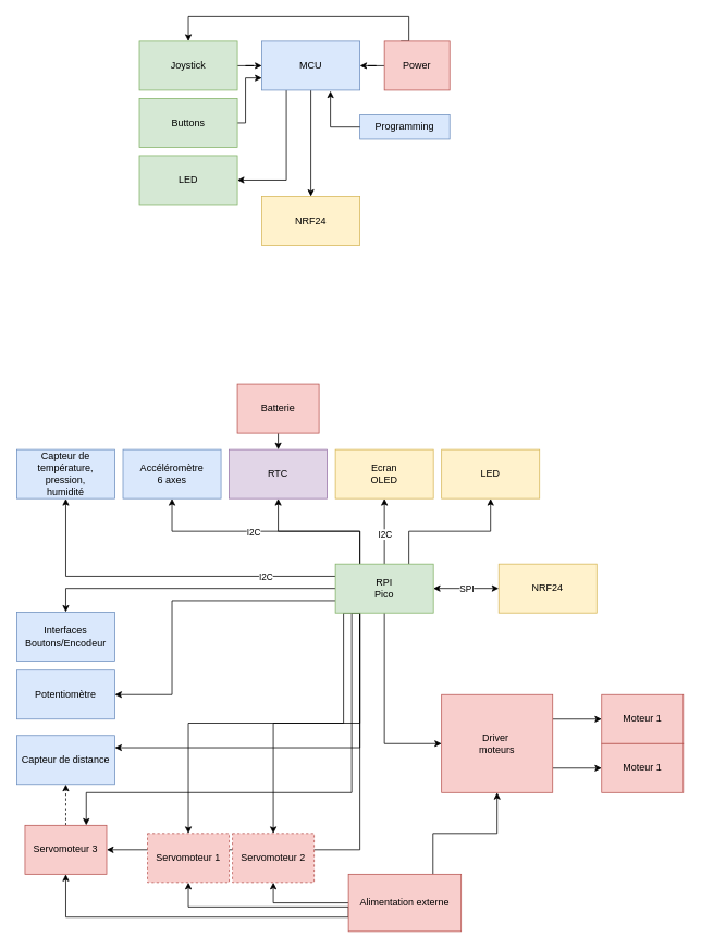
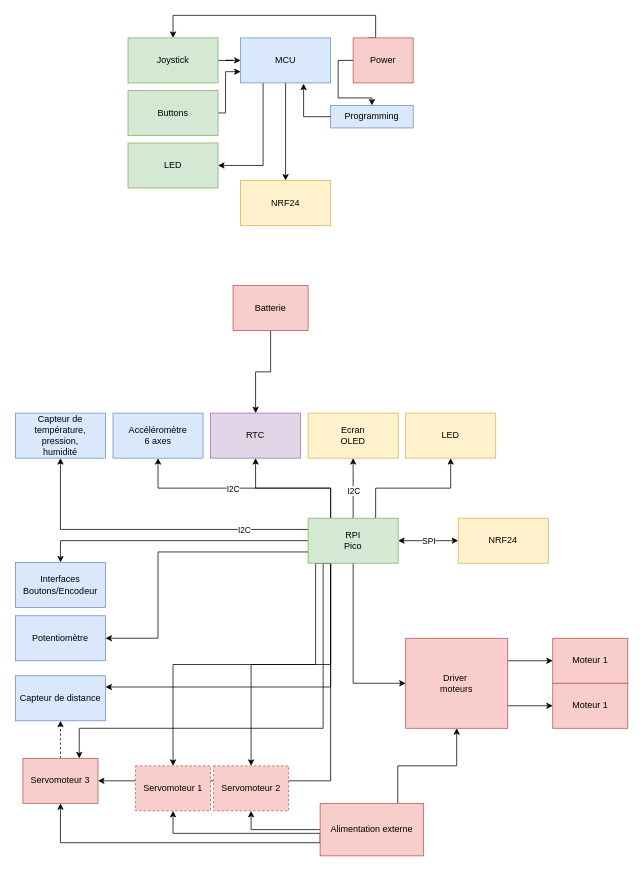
  <mxCell id="0" />
  <mxCell id="1" parent="0" />
  <mxCell id="2" value="NRF24" style="rounded=0;whiteSpace=wrap;html=1;fillColor=#fff2cc;strokeColor=#d6b656;" parent="1" vertex="1"><mxGeometry x="320" y="240" width="120" height="60" as="geometry" /></mxCell>
  <mxCell id="3" style="edgeStyle=orthogonalEdgeStyle;rounded=0;orthogonalLoop=1;jettySize=auto;html=1;exitX=0.5;exitY=1;exitDx=0;exitDy=0;" parent="1" source="5" target="2" edge="1"><mxGeometry relative="1" as="geometry" /></mxCell>
  <mxCell id="4" style="edgeStyle=orthogonalEdgeStyle;rounded=0;orthogonalLoop=1;jettySize=auto;html=1;exitX=0.25;exitY=1;exitDx=0;exitDy=0;entryX=1;entryY=0.5;entryDx=0;entryDy=0;" parent="1" source="5" target="15" edge="1"><mxGeometry relative="1" as="geometry" /></mxCell>
  <mxCell id="5" value="MCU" style="rounded=0;whiteSpace=wrap;html=1;fillColor=#dae8fc;strokeColor=#6c8ebf;" parent="1" vertex="1"><mxGeometry x="320" y="50" width="120" height="60" as="geometry" /></mxCell>
- <mxCell id="6" style="edgeStyle=orthogonalEdgeStyle;rounded=0;orthogonalLoop=1;jettySize=auto;html=1;exitX=0;exitY=0.5;exitDx=0;exitDy=0;" parent="1" source="8" target="5" edge="1"><mxGeometry relative="1" as="geometry" /></mxCell>
+ <mxCell id="6" style="edgeStyle=orthogonalEdgeStyle;rounded=0;orthogonalLoop=1;jettySize=auto;html=1;exitX=0;exitY=0.5;exitDx=0;exitDy=0;" parent="1" source="8" target="13" edge="1"><mxGeometry relative="1" as="geometry" /></mxCell>
  <mxCell id="7" style="edgeStyle=orthogonalEdgeStyle;rounded=0;orthogonalLoop=1;jettySize=auto;html=1;exitX=0.25;exitY=0;exitDx=0;exitDy=0;entryX=0.5;entryY=0;entryDx=0;entryDy=0;" parent="1" source="8" target="10" edge="1"><mxGeometry relative="1" as="geometry"><Array as="points"><mxPoint x="500" y="20" /><mxPoint x="230" y="20" /></Array></mxGeometry></mxCell>
  <mxCell id="8" value="Power" style="rounded=0;whiteSpace=wrap;html=1;fillColor=#f8cecc;strokeColor=#b85450;" parent="1" vertex="1"><mxGeometry x="470" y="50" width="80" height="60" as="geometry" /></mxCell>
  <mxCell id="9" style="edgeStyle=orthogonalEdgeStyle;rounded=0;orthogonalLoop=1;jettySize=auto;html=1;exitX=1;exitY=0.5;exitDx=0;exitDy=0;" parent="1" source="10" target="5" edge="1"><mxGeometry relative="1" as="geometry" /></mxCell>
  <mxCell id="10" value="Joystick" style="rounded=0;whiteSpace=wrap;html=1;fillColor=#d5e8d4;strokeColor=#82b366;" parent="1" vertex="1"><mxGeometry x="170" y="50" width="120" height="60" as="geometry" /></mxCell>
  <mxCell id="11" style="edgeStyle=orthogonalEdgeStyle;rounded=0;orthogonalLoop=1;jettySize=auto;html=1;exitX=1;exitY=0.5;exitDx=0;exitDy=0;entryX=0;entryY=0.75;entryDx=0;entryDy=0;" parent="1" source="12" target="5" edge="1"><mxGeometry relative="1" as="geometry"><Array as="points"><mxPoint x="300" y="150" /><mxPoint x="300" y="95" /></Array></mxGeometry></mxCell>
  <mxCell id="12" value="Buttons" style="rounded=0;whiteSpace=wrap;html=1;fillColor=#d5e8d4;strokeColor=#82b366;" parent="1" vertex="1"><mxGeometry x="170" y="120" width="120" height="60" as="geometry" /></mxCell>
  <mxCell id="13" value="Programming" style="rounded=0;whiteSpace=wrap;html=1;fillColor=#dae8fc;strokeColor=#6c8ebf;" parent="1" vertex="1"><mxGeometry x="440" y="140" width="110" height="30" as="geometry" /></mxCell>
  <mxCell id="14" style="edgeStyle=orthogonalEdgeStyle;rounded=0;orthogonalLoop=1;jettySize=auto;html=1;exitX=0;exitY=0.5;exitDx=0;exitDy=0;entryX=0.7;entryY=1.017;entryDx=0;entryDy=0;entryPerimeter=0;" parent="1" source="13" target="5" edge="1"><mxGeometry relative="1" as="geometry" /></mxCell>
  <mxCell id="15" value="LED" style="rounded=0;whiteSpace=wrap;html=1;fillColor=#d5e8d4;strokeColor=#82b366;" parent="1" vertex="1"><mxGeometry x="170" y="190" width="120" height="60" as="geometry" /></mxCell>
  <mxCell id="16" style="edgeStyle=orthogonalEdgeStyle;rounded=0;orthogonalLoop=1;jettySize=auto;html=1;exitX=1;exitY=0.5;exitDx=0;exitDy=0;startArrow=classic;startFill=1;" parent="1" source="34" target="35" edge="1"><mxGeometry relative="1" as="geometry" /></mxCell>
  <mxCell id="17" value="SPI" style="edgeLabel;html=1;align=center;verticalAlign=middle;resizable=0;points=[];" parent="16" vertex="1" connectable="0"><mxGeometry relative="1" as="geometry"><mxPoint as="offset" /></mxGeometry></mxCell>
  <mxCell id="18" style="edgeStyle=orthogonalEdgeStyle;rounded=0;orthogonalLoop=1;jettySize=auto;html=1;exitX=0.5;exitY=1;exitDx=0;exitDy=0;entryX=0;entryY=0.5;entryDx=0;entryDy=0;" parent="1" source="34" target="38" edge="1"><mxGeometry relative="1" as="geometry" /></mxCell>
  <mxCell id="19" style="edgeStyle=orthogonalEdgeStyle;rounded=0;orthogonalLoop=1;jettySize=auto;html=1;exitX=0.5;exitY=0;exitDx=0;exitDy=0;entryX=0.5;entryY=1;entryDx=0;entryDy=0;" parent="1" source="34" target="43" edge="1"><mxGeometry relative="1" as="geometry" /></mxCell>
  <mxCell id="20" value="I2C" style="edgeLabel;html=1;align=center;verticalAlign=middle;resizable=0;points=[];" parent="19" vertex="1" connectable="0"><mxGeometry x="-0.08" relative="1" as="geometry"><mxPoint as="offset" /></mxGeometry></mxCell>
  <mxCell id="21" style="edgeStyle=orthogonalEdgeStyle;rounded=0;orthogonalLoop=1;jettySize=auto;html=1;exitX=0.25;exitY=0;exitDx=0;exitDy=0;" parent="1" source="34" target="41" edge="1"><mxGeometry relative="1" as="geometry" /></mxCell>
  <mxCell id="22" value="I2C" style="edgeLabel;html=1;align=center;verticalAlign=middle;resizable=0;points=[];" parent="21" vertex="1" connectable="0"><mxGeometry x="0.101" relative="1" as="geometry"><mxPoint as="offset" /></mxGeometry></mxCell>
  <mxCell id="23" style="edgeStyle=orthogonalEdgeStyle;rounded=0;orthogonalLoop=1;jettySize=auto;html=1;exitX=0;exitY=0.25;exitDx=0;exitDy=0;" parent="1" source="34" target="42" edge="1"><mxGeometry relative="1" as="geometry" /></mxCell>
  <mxCell id="24" value="I2C" style="edgeLabel;html=1;align=center;verticalAlign=middle;resizable=0;points=[];" parent="23" vertex="1" connectable="0"><mxGeometry x="-0.593" relative="1" as="geometry"><mxPoint as="offset" /></mxGeometry></mxCell>
  <mxCell id="25" style="edgeStyle=orthogonalEdgeStyle;rounded=0;orthogonalLoop=1;jettySize=auto;html=1;exitX=0;exitY=0.5;exitDx=0;exitDy=0;entryX=0.5;entryY=0;entryDx=0;entryDy=0;" parent="1" source="34" target="51" edge="1"><mxGeometry relative="1" as="geometry" /></mxCell>
  <mxCell id="26" style="edgeStyle=orthogonalEdgeStyle;rounded=0;orthogonalLoop=1;jettySize=auto;html=1;exitX=0;exitY=0.75;exitDx=0;exitDy=0;entryX=1;entryY=0.5;entryDx=0;entryDy=0;" parent="1" source="34" target="53" edge="1"><mxGeometry relative="1" as="geometry"><Array as="points"><mxPoint x="210" y="735" /><mxPoint x="210" y="850" /></Array></mxGeometry></mxCell>
  <mxCell id="27" style="edgeStyle=orthogonalEdgeStyle;rounded=0;orthogonalLoop=1;jettySize=auto;html=1;exitX=0.25;exitY=1;exitDx=0;exitDy=0;entryX=1;entryY=0.25;entryDx=0;entryDy=0;" parent="1" source="34" target="52" edge="1"><mxGeometry relative="1" as="geometry" /></mxCell>
  <mxCell id="28" style="edgeStyle=orthogonalEdgeStyle;rounded=0;orthogonalLoop=1;jettySize=auto;html=1;exitX=0.25;exitY=1;exitDx=0;exitDy=0;entryX=1;entryY=0.5;entryDx=0;entryDy=0;" parent="1" source="34" target="55" edge="1"><mxGeometry relative="1" as="geometry" /></mxCell>
  <mxCell id="29" style="edgeStyle=orthogonalEdgeStyle;rounded=0;orthogonalLoop=1;jettySize=auto;html=1;exitX=0.25;exitY=0;exitDx=0;exitDy=0;" parent="1" source="34" target="56" edge="1"><mxGeometry relative="1" as="geometry" /></mxCell>
  <mxCell id="30" style="edgeStyle=orthogonalEdgeStyle;rounded=0;orthogonalLoop=1;jettySize=auto;html=1;exitX=0.75;exitY=0;exitDx=0;exitDy=0;entryX=0.5;entryY=1;entryDx=0;entryDy=0;" edge="1" parent="1" source="34" target="57"><mxGeometry relative="1" as="geometry" /></mxCell>
  <mxCell id="31" style="edgeStyle=orthogonalEdgeStyle;rounded=0;orthogonalLoop=1;jettySize=auto;html=1;exitX=0.25;exitY=1;exitDx=0;exitDy=0;" edge="1" parent="1" source="34" target="50"><mxGeometry relative="1" as="geometry"><Array as="points"><mxPoint x="420" y="750" /><mxPoint x="420" y="885" /><mxPoint x="334" y="885" /></Array></mxGeometry></mxCell>
  <mxCell id="32" style="edgeStyle=orthogonalEdgeStyle;rounded=0;orthogonalLoop=1;jettySize=auto;html=1;exitX=0.25;exitY=1;exitDx=0;exitDy=0;" edge="1" parent="1" source="34" target="49"><mxGeometry relative="1" as="geometry" /></mxCell>
  <mxCell id="33" style="edgeStyle=orthogonalEdgeStyle;rounded=0;orthogonalLoop=1;jettySize=auto;html=1;exitX=0.25;exitY=1;exitDx=0;exitDy=0;entryX=0.75;entryY=0;entryDx=0;entryDy=0;" edge="1" parent="1" source="34" target="55"><mxGeometry relative="1" as="geometry"><Array as="points"><mxPoint x="430" y="750" /><mxPoint x="430" y="970" /><mxPoint x="105" y="970" /></Array></mxGeometry></mxCell>
  <mxCell id="34" value="RPI&lt;br&gt;Pico" style="rounded=0;whiteSpace=wrap;html=1;fillColor=#d5e8d4;strokeColor=#82b366;" parent="1" vertex="1"><mxGeometry x="410" y="690" width="120" height="60" as="geometry" /></mxCell>
  <mxCell id="35" value="NRF24" style="rounded=0;whiteSpace=wrap;html=1;fillColor=#fff2cc;strokeColor=#d6b656;" parent="1" vertex="1"><mxGeometry x="610" y="690" width="120" height="60" as="geometry" /></mxCell>
  <mxCell id="36" style="edgeStyle=orthogonalEdgeStyle;rounded=0;orthogonalLoop=1;jettySize=auto;html=1;exitX=1;exitY=0.75;exitDx=0;exitDy=0;" parent="1" source="38" target="40" edge="1"><mxGeometry relative="1" as="geometry" /></mxCell>
  <mxCell id="37" style="edgeStyle=orthogonalEdgeStyle;rounded=0;orthogonalLoop=1;jettySize=auto;html=1;exitX=1;exitY=0.25;exitDx=0;exitDy=0;" parent="1" source="38" target="39" edge="1"><mxGeometry relative="1" as="geometry" /></mxCell>
  <mxCell id="38" value="Driver&amp;nbsp;&lt;br&gt;moteurs" style="rounded=0;whiteSpace=wrap;html=1;fillColor=#f8cecc;strokeColor=#b85450;" parent="1" vertex="1"><mxGeometry x="540" y="850" width="136" height="120" as="geometry" /></mxCell>
  <mxCell id="39" value="Moteur 1" style="rounded=0;whiteSpace=wrap;html=1;fillColor=#f8cecc;strokeColor=#b85450;" parent="1" vertex="1"><mxGeometry x="736" y="850" width="100" height="60" as="geometry" /></mxCell>
  <mxCell id="40" value="Moteur 1" style="rounded=0;whiteSpace=wrap;html=1;fillColor=#f8cecc;strokeColor=#b85450;" parent="1" vertex="1"><mxGeometry x="736" y="910" width="100" height="60" as="geometry" /></mxCell>
  <mxCell id="41" value="Accéléromètre&lt;br&gt;6 axes" style="rounded=0;whiteSpace=wrap;html=1;fillColor=#dae8fc;strokeColor=#6c8ebf;" parent="1" vertex="1"><mxGeometry x="150" y="550" width="120" height="60" as="geometry" /></mxCell>
  <mxCell id="42" value="Capteur de température, pression,&lt;br&gt;humidité" style="rounded=0;whiteSpace=wrap;html=1;fillColor=#dae8fc;strokeColor=#6c8ebf;" parent="1" vertex="1"><mxGeometry x="20" y="550" width="120" height="60" as="geometry" /></mxCell>
  <mxCell id="43" value="Ecran&lt;br&gt;OLED" style="rounded=0;whiteSpace=wrap;html=1;fillColor=#fff2cc;strokeColor=#d6b656;" parent="1" vertex="1"><mxGeometry x="410" y="550" width="120" height="60" as="geometry" /></mxCell>
  <mxCell id="44" style="edgeStyle=orthogonalEdgeStyle;rounded=0;orthogonalLoop=1;jettySize=auto;html=1;exitX=0.75;exitY=0;exitDx=0;exitDy=0;" parent="1" source="48" target="38" edge="1"><mxGeometry relative="1" as="geometry" /></mxCell>
  <mxCell id="45" style="edgeStyle=orthogonalEdgeStyle;rounded=0;orthogonalLoop=1;jettySize=auto;html=1;exitX=0;exitY=0.5;exitDx=0;exitDy=0;entryX=0.5;entryY=1;entryDx=0;entryDy=0;" parent="1" source="48" target="50" edge="1"><mxGeometry relative="1" as="geometry" /></mxCell>
  <mxCell id="46" style="edgeStyle=orthogonalEdgeStyle;rounded=0;orthogonalLoop=1;jettySize=auto;html=1;exitX=0;exitY=0.75;exitDx=0;exitDy=0;entryX=0.5;entryY=1;entryDx=0;entryDy=0;" parent="1" source="48" target="49" edge="1"><mxGeometry relative="1" as="geometry"><Array as="points"><mxPoint x="426" y="1110" /><mxPoint x="230" y="1110" /></Array></mxGeometry></mxCell>
  <mxCell id="47" style="edgeStyle=orthogonalEdgeStyle;rounded=0;orthogonalLoop=1;jettySize=auto;html=1;exitX=0;exitY=0.75;exitDx=0;exitDy=0;entryX=0.5;entryY=1;entryDx=0;entryDy=0;" edge="1" parent="1" source="48" target="55"><mxGeometry relative="1" as="geometry" /></mxCell>
  <mxCell id="48" value="Alimentation externe" style="rounded=0;whiteSpace=wrap;html=1;fillColor=#f8cecc;strokeColor=#b85450;" parent="1" vertex="1"><mxGeometry x="426" y="1070" width="138" height="70" as="geometry" /></mxCell>
  <mxCell id="49" value="Servomoteur 1" style="rounded=0;whiteSpace=wrap;html=1;fillColor=#f8cecc;strokeColor=#b85450;dashed=1;" parent="1" vertex="1"><mxGeometry x="180" y="1020" width="100" height="60" as="geometry" /></mxCell>
  <mxCell id="50" value="Servomoteur 2" style="rounded=0;whiteSpace=wrap;html=1;fillColor=#f8cecc;strokeColor=#b85450;dashed=1;" parent="1" vertex="1"><mxGeometry x="284" y="1020" width="100" height="60" as="geometry" /></mxCell>
  <mxCell id="51" value="Interfaces&lt;br&gt;Boutons/Encodeur" style="rounded=0;whiteSpace=wrap;html=1;fillColor=#dae8fc;strokeColor=#6c8ebf;" parent="1" vertex="1"><mxGeometry x="20" y="749" width="120" height="60" as="geometry" /></mxCell>
  <mxCell id="52" value="Capteur de distance" style="rounded=0;whiteSpace=wrap;html=1;fillColor=#dae8fc;strokeColor=#6c8ebf;" parent="1" vertex="1"><mxGeometry x="20" y="900" width="120" height="60" as="geometry" /></mxCell>
  <mxCell id="53" value="Potentiomètre" style="rounded=0;whiteSpace=wrap;html=1;fillColor=#dae8fc;strokeColor=#6c8ebf;" parent="1" vertex="1"><mxGeometry x="20" y="820" width="120" height="60" as="geometry" /></mxCell>
  <mxCell id="54" style="edgeStyle=orthogonalEdgeStyle;rounded=0;orthogonalLoop=1;jettySize=auto;html=1;exitX=0.5;exitY=0;exitDx=0;exitDy=0;dashed=1;" edge="1" parent="1" source="55" target="52"><mxGeometry relative="1" as="geometry" /></mxCell>
  <mxCell id="55" value="Servomoteur 3" style="rounded=0;whiteSpace=wrap;html=1;fillColor=#f8cecc;strokeColor=#b85450;" parent="1" vertex="1"><mxGeometry x="30" y="1010" width="100" height="60" as="geometry" /></mxCell>
  <mxCell id="56" value="RTC" style="rounded=0;whiteSpace=wrap;html=1;fillColor=#e1d5e7;strokeColor=#9673a6;" parent="1" vertex="1"><mxGeometry x="280" y="550" width="120" height="60" as="geometry" /></mxCell>
  <mxCell id="57" value="LED" style="rounded=0;whiteSpace=wrap;html=1;fillColor=#fff2cc;strokeColor=#d6b656;" vertex="1" parent="1"><mxGeometry x="540" y="550" width="120" height="60" as="geometry" /></mxCell>
  <mxCell id="58" style="edgeStyle=orthogonalEdgeStyle;rounded=0;orthogonalLoop=1;jettySize=auto;html=1;exitX=0.5;exitY=1;exitDx=0;exitDy=0;entryX=0.5;entryY=0;entryDx=0;entryDy=0;" edge="1" parent="1" source="59" target="56"><mxGeometry relative="1" as="geometry" /></mxCell>
- <mxCell id="59" value="Batterie" style="rounded=0;whiteSpace=wrap;html=1;fillColor=#f8cecc;strokeColor=#b85450;" vertex="1" parent="1"><mxGeometry x="290" y="470" width="100" height="60" as="geometry" /></mxCell>
+ <mxCell id="59" value="Batterie" style="rounded=0;whiteSpace=wrap;html=1;fillColor=#f8cecc;strokeColor=#b85450;" vertex="1" parent="1"><mxGeometry x="310" y="380" width="100" height="60" as="geometry" /></mxCell>
